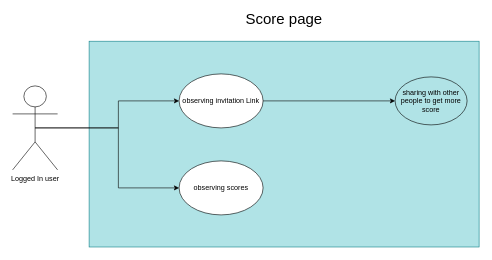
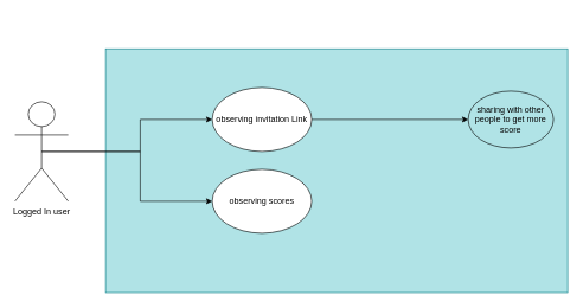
  <mxCell id="0" />
  <mxCell id="1" parent="0" />
- <mxCell id="2" value="&lt;font style=&quot;font-size: 25px&quot;&gt;Score page&lt;/font&gt;" style="text;html=1;strokeColor=none;fillColor=none;align=center;verticalAlign=middle;whiteSpace=wrap;rounded=0;" parent="1" vertex="1"><mxGeometry x="383" y="20" width="180" height="20" as="geometry" /></mxCell>
  <mxCell id="3" value="" style="rounded=0;whiteSpace=wrap;html=1;fontSize=14;fillColor=#b0e3e6;strokeColor=#0e8088;" vertex="1" parent="1"><mxGeometry x="148" y="68" width="650" height="343" as="geometry" /></mxCell>
  <mxCell id="4" style="edgeStyle=orthogonalEdgeStyle;rounded=0;orthogonalLoop=1;jettySize=auto;html=1;exitX=0.5;exitY=0.5;exitDx=0;exitDy=0;exitPerimeter=0;entryX=0;entryY=0.5;entryDx=0;entryDy=0;" edge="1" parent="1" source="6" target="8"><mxGeometry relative="1" as="geometry" /></mxCell>
  <mxCell id="5" style="edgeStyle=orthogonalEdgeStyle;rounded=0;orthogonalLoop=1;jettySize=auto;html=1;exitX=0.5;exitY=0.5;exitDx=0;exitDy=0;exitPerimeter=0;entryX=0;entryY=0.5;entryDx=0;entryDy=0;" edge="1" parent="1" source="6" target="10"><mxGeometry relative="1" as="geometry" /></mxCell>
  <mxCell id="6" value="Logged In user" style="shape=umlActor;verticalLabelPosition=bottom;labelBackgroundColor=#ffffff;verticalAlign=top;html=1;outlineConnect=0;" vertex="1" parent="1"><mxGeometry x="20.5" y="142.5" width="75" height="140" as="geometry" /></mxCell>
  <mxCell id="7" style="edgeStyle=orthogonalEdgeStyle;rounded=0;orthogonalLoop=1;jettySize=auto;html=1;exitX=1;exitY=0.5;exitDx=0;exitDy=0;entryX=0;entryY=0.5;entryDx=0;entryDy=0;" edge="1" parent="1" source="8" target="9"><mxGeometry relative="1" as="geometry" /></mxCell>
  <mxCell id="8" value="observing invitation Link" style="ellipse;whiteSpace=wrap;html=1;" vertex="1" parent="1"><mxGeometry x="298" y="122.5" width="140" height="90" as="geometry" /></mxCell>
  <mxCell id="9" value="sharing with other people to get more score&lt;br&gt;" style="ellipse;whiteSpace=wrap;html=1;fillColor=#b0e3e6;" vertex="1" parent="1"><mxGeometry x="658" y="127.5" width="120" height="80" as="geometry" /></mxCell>
- <mxCell id="10" value="observing scores&lt;br&gt;" style="ellipse;whiteSpace=wrap;html=1;" vertex="1" parent="1"><mxGeometry x="298" y="267.5" width="140" height="90" as="geometry" /></mxCell>
+ <mxCell id="10" value="observing scores&lt;br&gt;" style="ellipse;whiteSpace=wrap;html=1;" vertex="1" parent="1"><mxGeometry x="298" y="237.5" width="140" height="90" as="geometry" /></mxCell>
